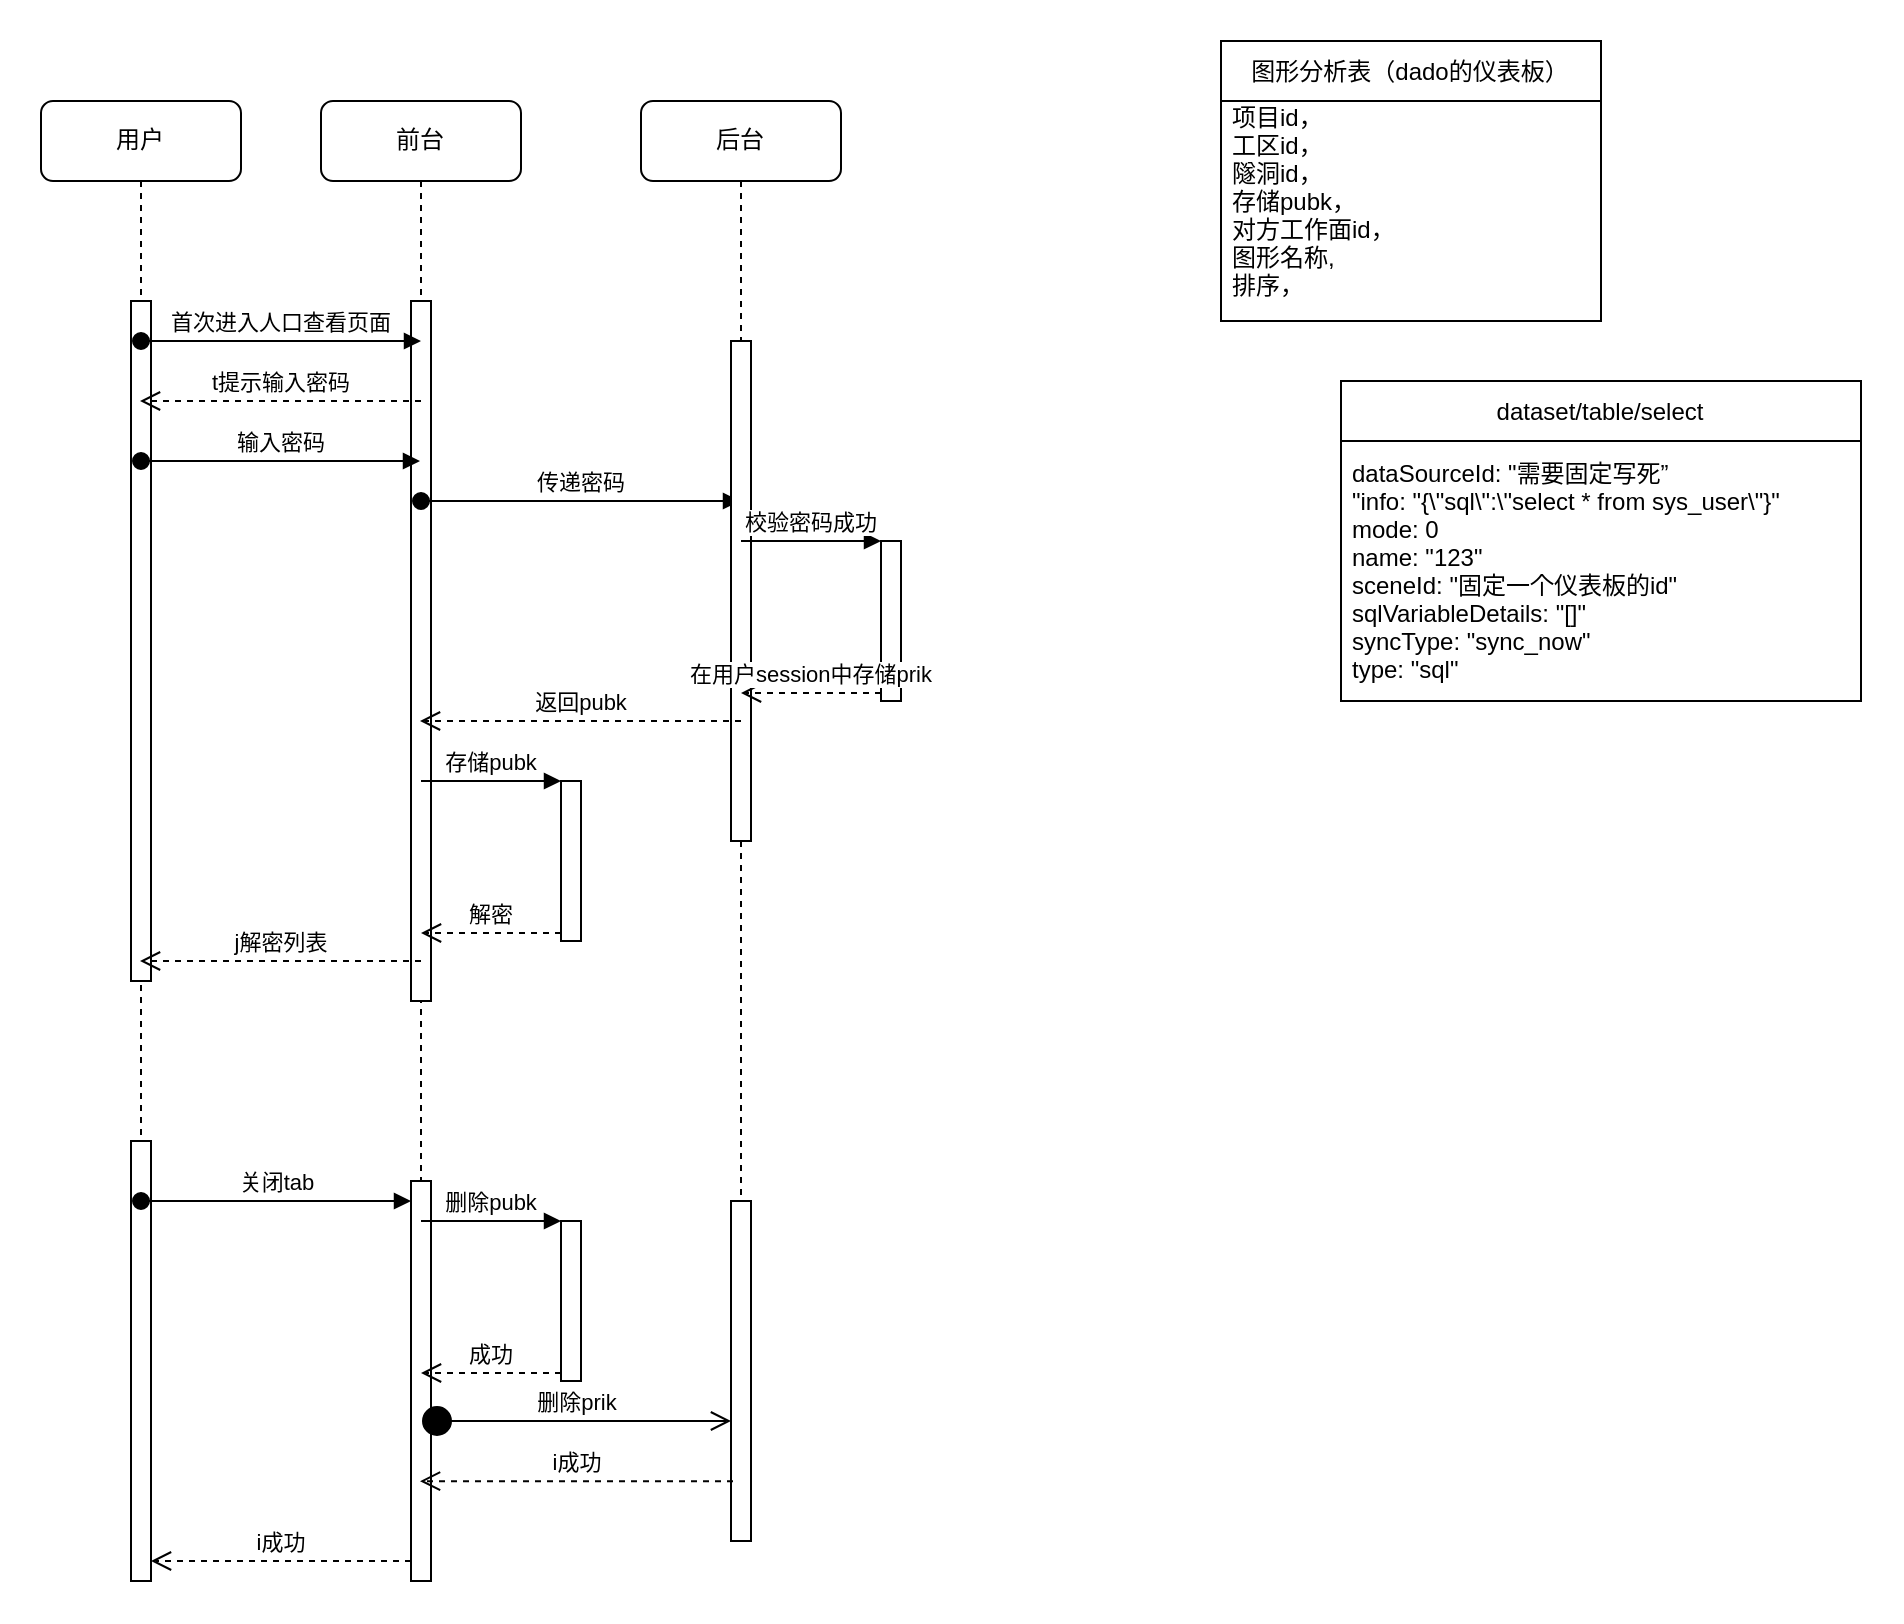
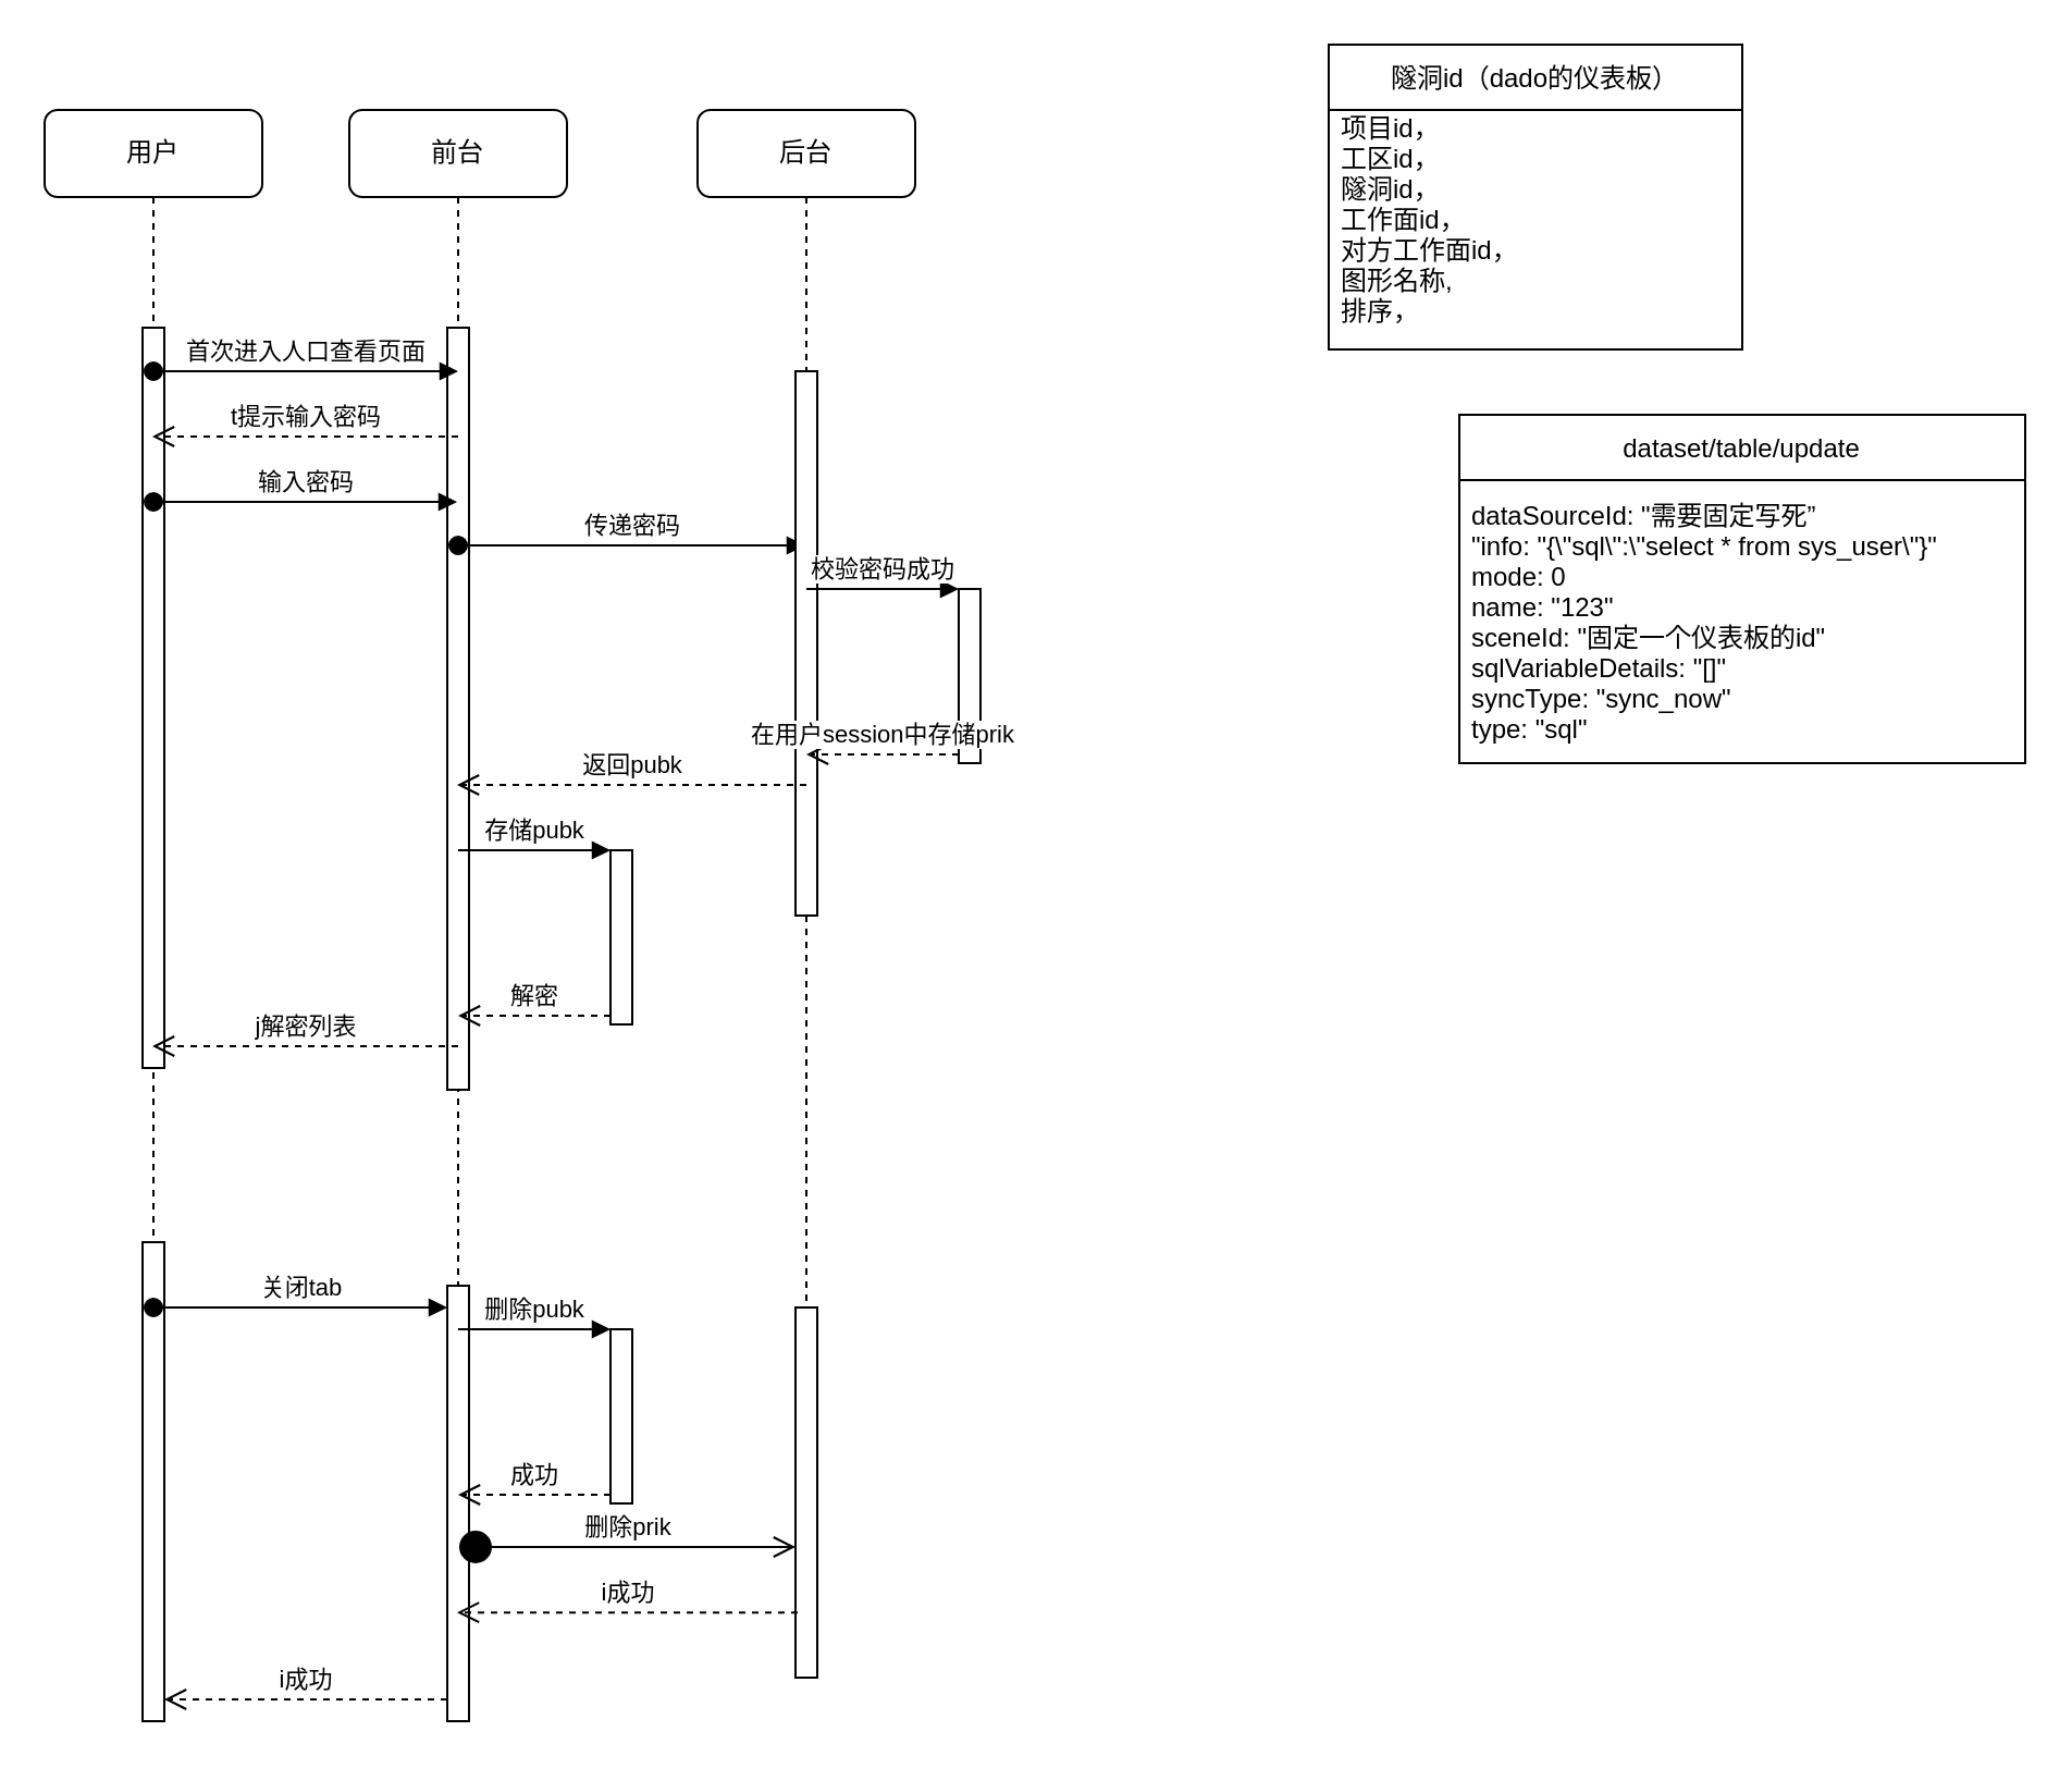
  <mxCell id="0" />
  <mxCell id="1" parent="0" />
  <mxCell id="2" value="前台" style="shape=umlLifeline;perimeter=lifelinePerimeter;whiteSpace=wrap;html=1;container=1;collapsible=0;recursiveResize=0;outlineConnect=0;rounded=1;shadow=0;comic=0;labelBackgroundColor=none;strokeWidth=1;fontFamily=Verdana;fontSize=12;align=center;" parent="1" vertex="1"><mxGeometry x="160" y="50" width="100" height="740" as="geometry" /></mxCell>
  <mxCell id="3" value="" style="html=1;points=[];perimeter=orthogonalPerimeter;rounded=0;shadow=0;comic=0;labelBackgroundColor=none;strokeWidth=1;fontFamily=Verdana;fontSize=12;align=center;" parent="2" vertex="1"><mxGeometry x="45" y="100" width="10" height="350" as="geometry" /></mxCell>
  <mxCell id="4" value="" style="html=1;points=[];perimeter=orthogonalPerimeter;" parent="2" vertex="1"><mxGeometry x="45" y="540" width="10" height="200" as="geometry" /></mxCell>
  <mxCell id="5" value="传递密码" style="html=1;verticalAlign=bottom;startArrow=oval;startFill=1;endArrow=block;startSize=8;rounded=0;" edge="1" parent="2" target="6"><mxGeometry width="60" relative="1" as="geometry"><mxPoint x="50" y="200" as="sourcePoint" /><mxPoint x="110" y="200" as="targetPoint" /></mxGeometry></mxCell>
  <mxCell id="6" value="后台" style="shape=umlLifeline;perimeter=lifelinePerimeter;whiteSpace=wrap;html=1;container=1;collapsible=0;recursiveResize=0;outlineConnect=0;rounded=1;shadow=0;comic=0;labelBackgroundColor=none;strokeWidth=1;fontFamily=Verdana;fontSize=12;align=center;" parent="1" vertex="1"><mxGeometry x="320" y="50" width="100" height="720" as="geometry" /></mxCell>
  <mxCell id="7" value="" style="html=1;points=[];perimeter=orthogonalPerimeter;rounded=0;shadow=0;comic=0;labelBackgroundColor=none;strokeWidth=1;fontFamily=Verdana;fontSize=12;align=center;" parent="6" vertex="1"><mxGeometry x="45" y="120" width="10" height="250" as="geometry" /></mxCell>
  <mxCell id="8" value="" style="html=1;points=[];perimeter=orthogonalPerimeter;" parent="6" vertex="1"><mxGeometry x="45" y="550" width="10" height="170" as="geometry" /></mxCell>
  <mxCell id="9" value="用户" style="shape=umlLifeline;perimeter=lifelinePerimeter;whiteSpace=wrap;html=1;container=1;collapsible=0;recursiveResize=0;outlineConnect=0;rounded=1;shadow=0;comic=0;labelBackgroundColor=none;strokeWidth=1;fontFamily=Verdana;fontSize=12;align=center;" parent="1" vertex="1"><mxGeometry x="20" y="50" width="100" height="580" as="geometry" /></mxCell>
  <mxCell id="10" value="" style="html=1;points=[];perimeter=orthogonalPerimeter;rounded=0;shadow=0;comic=0;labelBackgroundColor=none;strokeWidth=1;fontFamily=Verdana;fontSize=12;align=center;" parent="9" vertex="1"><mxGeometry x="45" y="100" width="10" height="340" as="geometry" /></mxCell>
  <mxCell id="11" value="" style="html=1;points=[];perimeter=orthogonalPerimeter;" parent="9" vertex="1"><mxGeometry x="45" y="520" width="10" height="220" as="geometry" /></mxCell>
  <mxCell id="12" value="首次进入人口查看页面" style="html=1;verticalAlign=bottom;startArrow=oval;startFill=1;endArrow=block;startSize=8;rounded=0;" edge="1" parent="9"><mxGeometry width="60" relative="1" as="geometry"><mxPoint x="50" y="120" as="sourcePoint" /><mxPoint x="190" y="120" as="targetPoint" /></mxGeometry></mxCell>
  <mxCell id="13" value="输入密码" style="html=1;verticalAlign=bottom;startArrow=oval;startFill=1;endArrow=block;startSize=8;rounded=0;" edge="1" parent="9" target="2"><mxGeometry width="60" relative="1" as="geometry"><mxPoint x="50" y="180" as="sourcePoint" /><mxPoint x="110" y="180" as="targetPoint" /></mxGeometry></mxCell>
  <mxCell id="14" value="关闭tab" style="html=1;verticalAlign=bottom;startArrow=oval;startFill=1;endArrow=block;startSize=8;rounded=0;" edge="1" parent="9" target="4"><mxGeometry width="60" relative="1" as="geometry"><mxPoint x="50" y="550" as="sourcePoint" /><mxPoint x="110" y="550" as="targetPoint" /></mxGeometry></mxCell>
  <mxCell id="15" value="i成功" style="html=1;verticalAlign=bottom;endArrow=open;dashed=1;endSize=8;exitX=0;exitY=0.95;rounded=0;" parent="1" source="4" target="11" edge="1"><mxGeometry relative="1" as="geometry"><mxPoint x="135" y="666" as="targetPoint" /></mxGeometry></mxCell>
- <mxCell id="16" value="图形分析表（dado的仪表板）" style="swimlane;fontStyle=0;childLayout=stackLayout;horizontal=1;startSize=30;horizontalStack=0;resizeParent=1;resizeParentMax=0;resizeLast=0;collapsible=1;marginBottom=0;" parent="1" vertex="1"><mxGeometry x="610" y="20" width="190" height="140" as="geometry" /></mxCell>
- <mxCell id="17" value="项目id，&#10;工区id，&#10;隧洞id，&#10;存储pubk，&#10;对方工作面id，&#10;图形名称,&#10;排序，&#10;" style="text;strokeColor=none;fillColor=none;align=left;verticalAlign=middle;spacingLeft=4;spacingRight=4;overflow=hidden;points=[[0,0.5],[1,0.5]];portConstraint=eastwest;rotatable=0;" parent="16" vertex="1"><mxGeometry y="30" width="190" height="110" as="geometry" /></mxCell>
- <mxCell id="18" value="dataset/table/select" style="swimlane;fontStyle=0;childLayout=stackLayout;horizontal=1;startSize=30;horizontalStack=0;resizeParent=1;resizeParentMax=0;resizeLast=0;collapsible=1;marginBottom=0;" parent="1" vertex="1"><mxGeometry x="670" y="190" width="260" height="160" as="geometry"><mxRectangle x="770" y="310" width="150" height="30" as="alternateBounds" /></mxGeometry></mxCell>
+ <mxCell id="16" value="隧洞id（dado的仪表板）" style="swimlane;fontStyle=0;childLayout=stackLayout;horizontal=1;startSize=30;horizontalStack=0;resizeParent=1;resizeParentMax=0;resizeLast=0;collapsible=1;marginBottom=0;" parent="1" vertex="1"><mxGeometry x="610" y="20" width="190" height="140" as="geometry" /></mxCell>
+ <mxCell id="17" value="项目id，&#10;工区id，&#10;隧洞id，&#10;工作面id，&#10;对方工作面id，&#10;图形名称,&#10;排序，&#10;" style="text;strokeColor=none;fillColor=none;align=left;verticalAlign=middle;spacingLeft=4;spacingRight=4;overflow=hidden;points=[[0,0.5],[1,0.5]];portConstraint=eastwest;rotatable=0;" parent="16" vertex="1"><mxGeometry y="30" width="190" height="110" as="geometry" /></mxCell>
+ <mxCell id="18" value="dataset/table/update" style="swimlane;fontStyle=0;childLayout=stackLayout;horizontal=1;startSize=30;horizontalStack=0;resizeParent=1;resizeParentMax=0;resizeLast=0;collapsible=1;marginBottom=0;" parent="1" vertex="1"><mxGeometry x="670" y="190" width="260" height="160" as="geometry"><mxRectangle x="770" y="310" width="150" height="30" as="alternateBounds" /></mxGeometry></mxCell>
  <mxCell id="19" value="dataSourceId: &quot;需要固定写死”&#10;&quot;info: &quot;{\&quot;sql\&quot;:\&quot;select * from sys_user\&quot;}&quot;&#10;mode: 0&#10;name: &quot;123&quot;&#10;sceneId: &quot;固定一个仪表板的id&quot;&#10;sqlVariableDetails: &quot;[]&quot;&#10;syncType: &quot;sync_now&quot;&#10;type: &quot;sql&quot;" style="text;strokeColor=none;fillColor=none;align=left;verticalAlign=middle;spacingLeft=4;spacingRight=4;overflow=hidden;points=[[0,0.5],[1,0.5]];portConstraint=eastwest;rotatable=0;" parent="18" vertex="1"><mxGeometry y="30" width="260" height="130" as="geometry" /></mxCell>
  <mxCell id="20" value="t提示输入密码" style="html=1;verticalAlign=bottom;endArrow=open;dashed=1;endSize=8;rounded=0;" edge="1" parent="1" target="9"><mxGeometry relative="1" as="geometry"><mxPoint x="210" y="200" as="sourcePoint" /><mxPoint x="130" y="200" as="targetPoint" /></mxGeometry></mxCell>
  <mxCell id="21" value="" style="html=1;points=[];perimeter=orthogonalPerimeter;" vertex="1" parent="1"><mxGeometry x="440" y="270" width="10" height="80" as="geometry" /></mxCell>
  <mxCell id="22" value="校验密码成功" style="html=1;verticalAlign=bottom;endArrow=block;entryX=0;entryY=0;rounded=0;" edge="1" target="21" parent="1"><mxGeometry relative="1" as="geometry"><mxPoint x="370" y="270" as="sourcePoint" /></mxGeometry></mxCell>
  <mxCell id="23" value="在用户session中存储prik" style="html=1;verticalAlign=bottom;endArrow=open;dashed=1;endSize=8;exitX=0;exitY=0.95;rounded=0;" edge="1" parent="1"><mxGeometry relative="1" as="geometry"><mxPoint x="370" y="346" as="targetPoint" /><mxPoint x="440" y="346" as="sourcePoint" /></mxGeometry></mxCell>
  <mxCell id="24" value="&lt;span style=&quot;color: rgb(0, 0, 0); font-family: Helvetica; font-size: 11px; font-style: normal; font-variant-ligatures: normal; font-variant-caps: normal; font-weight: 400; letter-spacing: normal; orphans: 2; text-align: center; text-indent: 0px; text-transform: none; widows: 2; word-spacing: 0px; -webkit-text-stroke-width: 0px; background-color: rgb(255, 255, 255); text-decoration-thickness: initial; text-decoration-style: initial; text-decoration-color: initial; float: none; display: inline !important;&quot;&gt;返回pubk&lt;/span&gt;" style="html=1;verticalAlign=bottom;endArrow=open;dashed=1;endSize=8;rounded=0;" edge="1" parent="1" target="2"><mxGeometry relative="1" as="geometry"><mxPoint x="370" y="360" as="sourcePoint" /><mxPoint x="290" y="360" as="targetPoint" /></mxGeometry></mxCell>
  <mxCell id="25" value="" style="html=1;points=[];perimeter=orthogonalPerimeter;" vertex="1" parent="1"><mxGeometry x="280" y="390" width="10" height="80" as="geometry" /></mxCell>
  <mxCell id="26" value="存储pubk" style="html=1;verticalAlign=bottom;endArrow=block;entryX=0;entryY=0;rounded=0;" edge="1" target="25" parent="1"><mxGeometry relative="1" as="geometry"><mxPoint x="210" y="390" as="sourcePoint" /></mxGeometry></mxCell>
  <mxCell id="27" value="解密" style="html=1;verticalAlign=bottom;endArrow=open;dashed=1;endSize=8;exitX=0;exitY=0.95;rounded=0;" edge="1" source="25" parent="1"><mxGeometry relative="1" as="geometry"><mxPoint x="210" y="466" as="targetPoint" /></mxGeometry></mxCell>
  <mxCell id="28" value="j解密列表" style="html=1;verticalAlign=bottom;endArrow=open;dashed=1;endSize=8;rounded=0;" edge="1" parent="1" target="9"><mxGeometry relative="1" as="geometry"><mxPoint x="210" y="480" as="sourcePoint" /><mxPoint x="130" y="480" as="targetPoint" /></mxGeometry></mxCell>
  <mxCell id="29" value="" style="html=1;points=[];perimeter=orthogonalPerimeter;" vertex="1" parent="1"><mxGeometry x="280" y="610" width="10" height="80" as="geometry" /></mxCell>
  <mxCell id="30" value="删除pubk" style="html=1;verticalAlign=bottom;endArrow=block;entryX=0;entryY=0;rounded=0;" edge="1" target="29" parent="1"><mxGeometry relative="1" as="geometry"><mxPoint x="210" y="610" as="sourcePoint" /></mxGeometry></mxCell>
  <mxCell id="31" value="成功" style="html=1;verticalAlign=bottom;endArrow=open;dashed=1;endSize=8;exitX=0;exitY=0.95;rounded=0;" edge="1" source="29" parent="1"><mxGeometry relative="1" as="geometry"><mxPoint x="210" y="686" as="targetPoint" /></mxGeometry></mxCell>
  <mxCell id="32" value="删除prik" style="html=1;verticalAlign=bottom;startArrow=circle;startFill=1;endArrow=open;startSize=6;endSize=8;rounded=0;" edge="1" parent="1" target="8"><mxGeometry width="80" relative="1" as="geometry"><mxPoint x="210" y="710" as="sourcePoint" /><mxPoint x="290" y="710" as="targetPoint" /></mxGeometry></mxCell>
  <mxCell id="33" value="i成功" style="html=1;verticalAlign=bottom;endArrow=open;dashed=1;endSize=8;rounded=0;exitX=0.1;exitY=0.824;exitDx=0;exitDy=0;exitPerimeter=0;" edge="1" parent="1" source="8" target="2"><mxGeometry relative="1" as="geometry"><mxPoint x="360" y="740" as="sourcePoint" /><mxPoint x="280" y="740" as="targetPoint" /></mxGeometry></mxCell>
